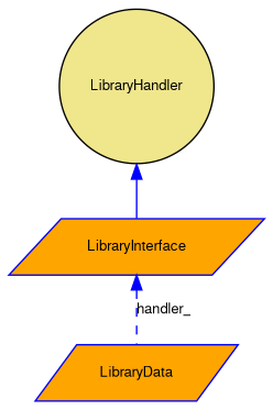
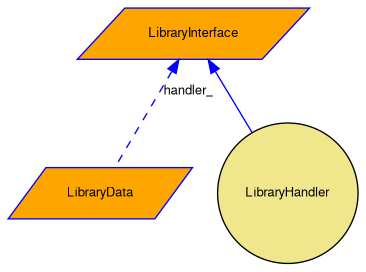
  digraph {
    node [color=blue fillcolor=orange fontname=FreeSans fontsize=10 shape=parallelogram style=filled]
    edge [color=blue dir=back fontname=FreeSans fontsize=10 labelfontname=FreeSans labelfontsize=10]
    n1 [fontcolor=black height=0.2 label=LibraryData width=0.4]
    n2 [color=black fillcolor=khaki height=0.2 label=LibraryHandler shape=circle width=0.4]
    n3 [height=0.2 label=LibraryInterface width=0.4]
    n3 -> n1 [label=handler_ style=dashed]
-   n2 -> n3 [style=solid]
+   n3 -> n2 [style=solid]
  }
